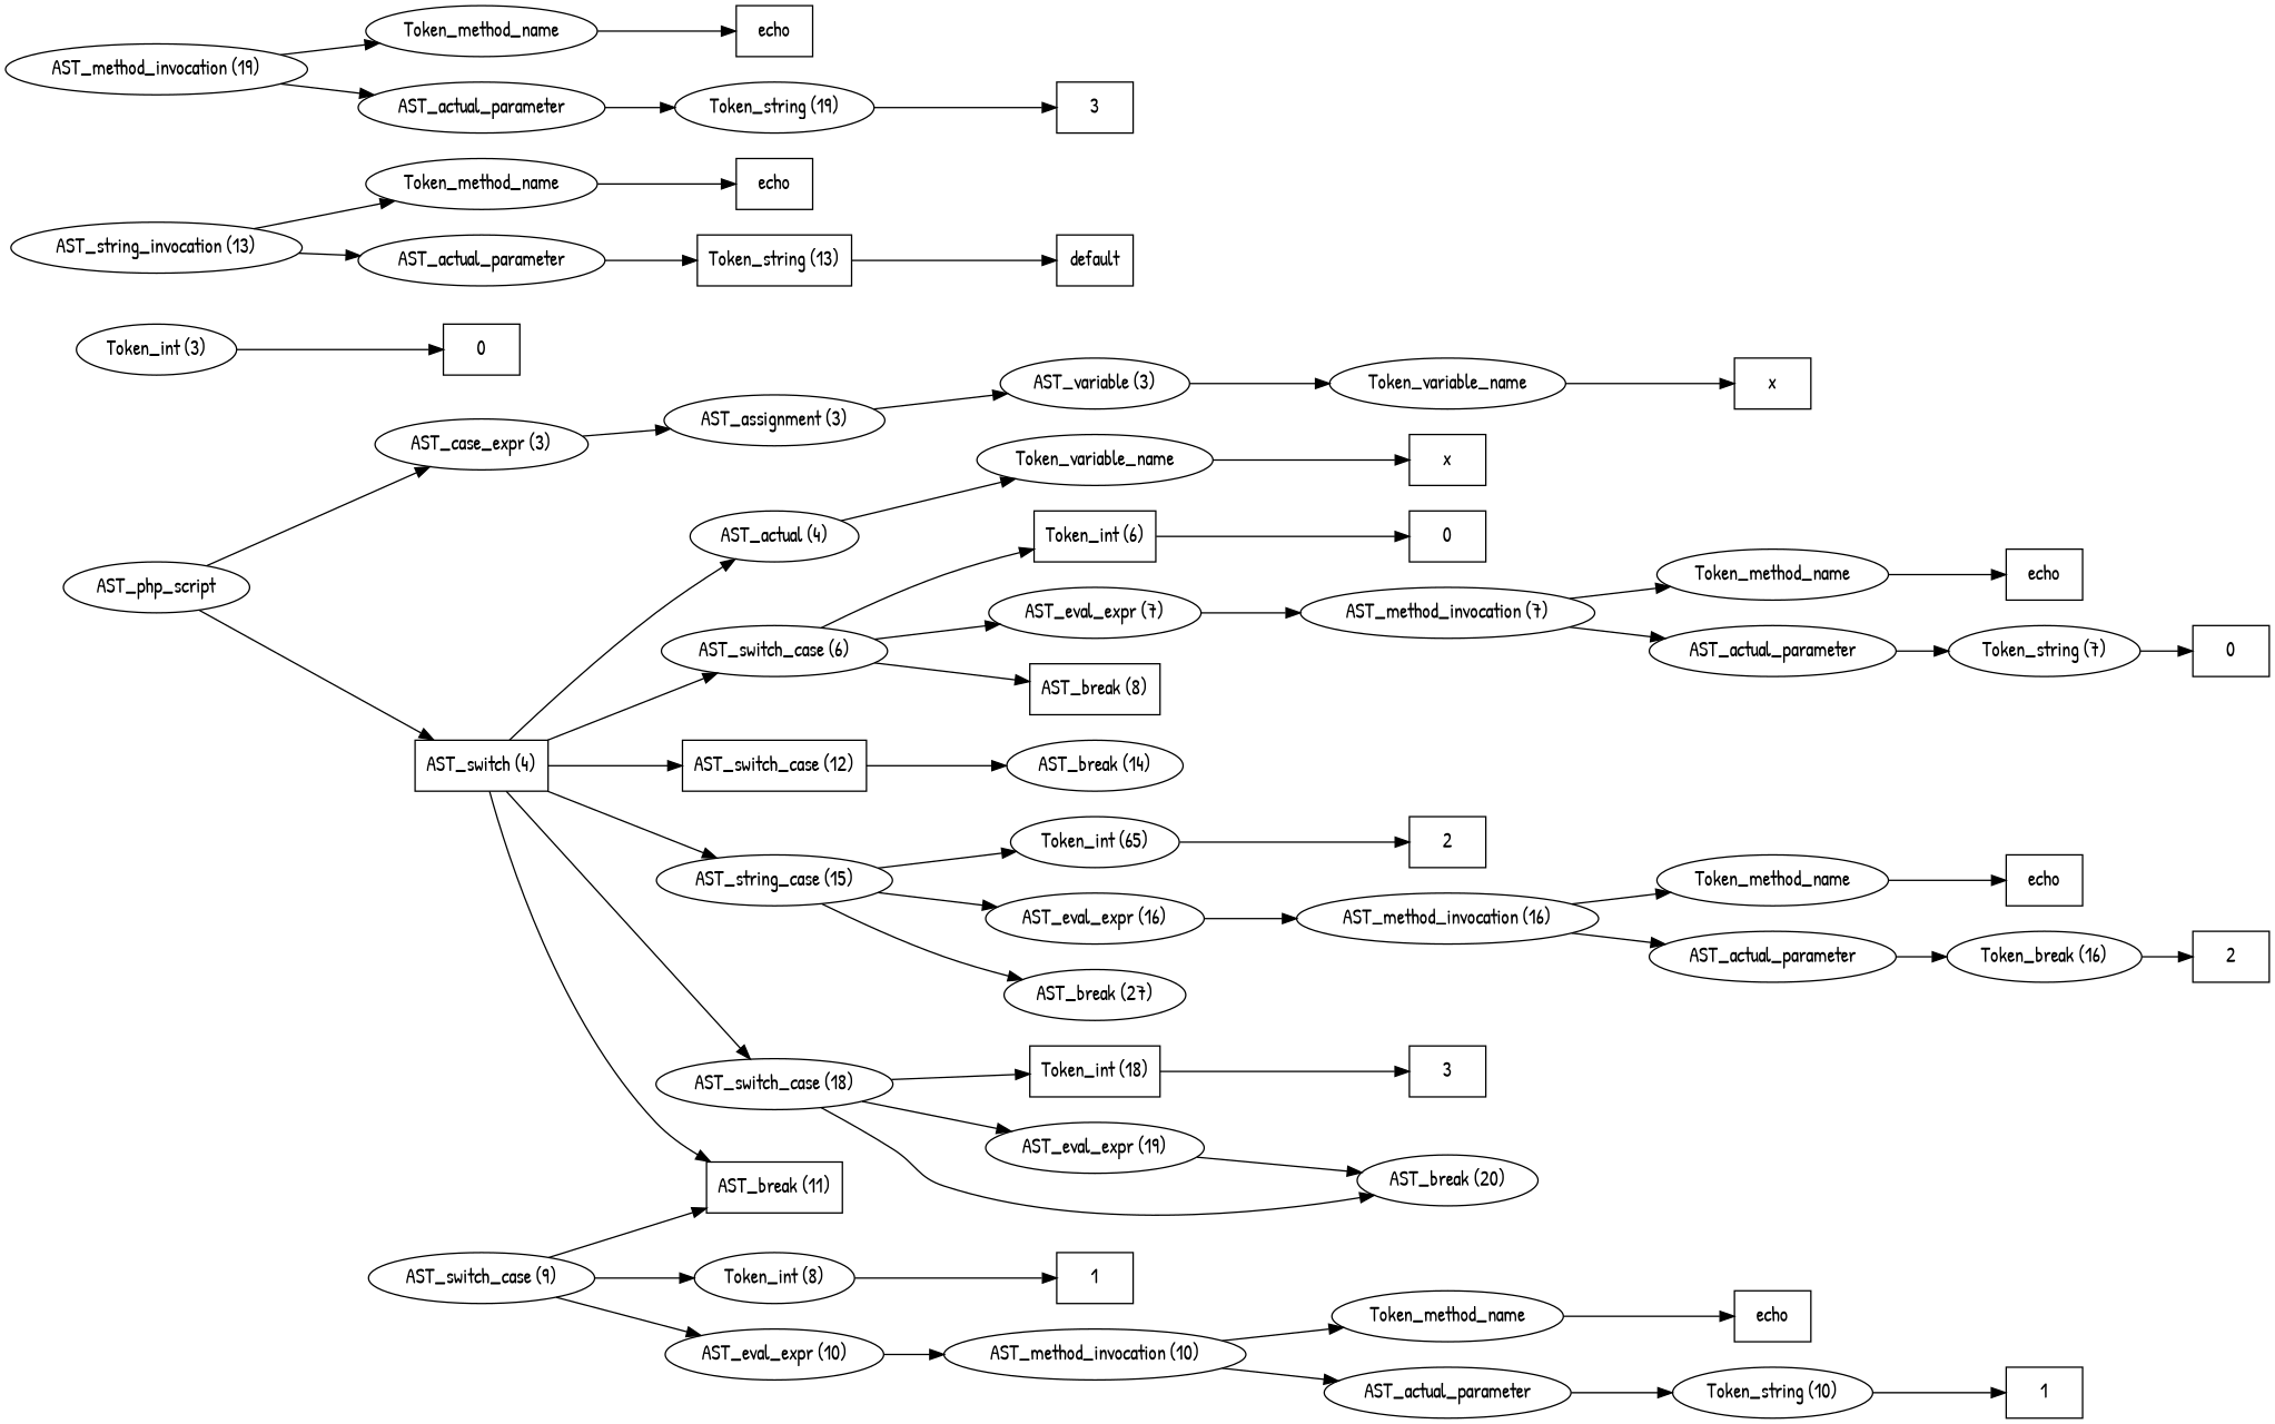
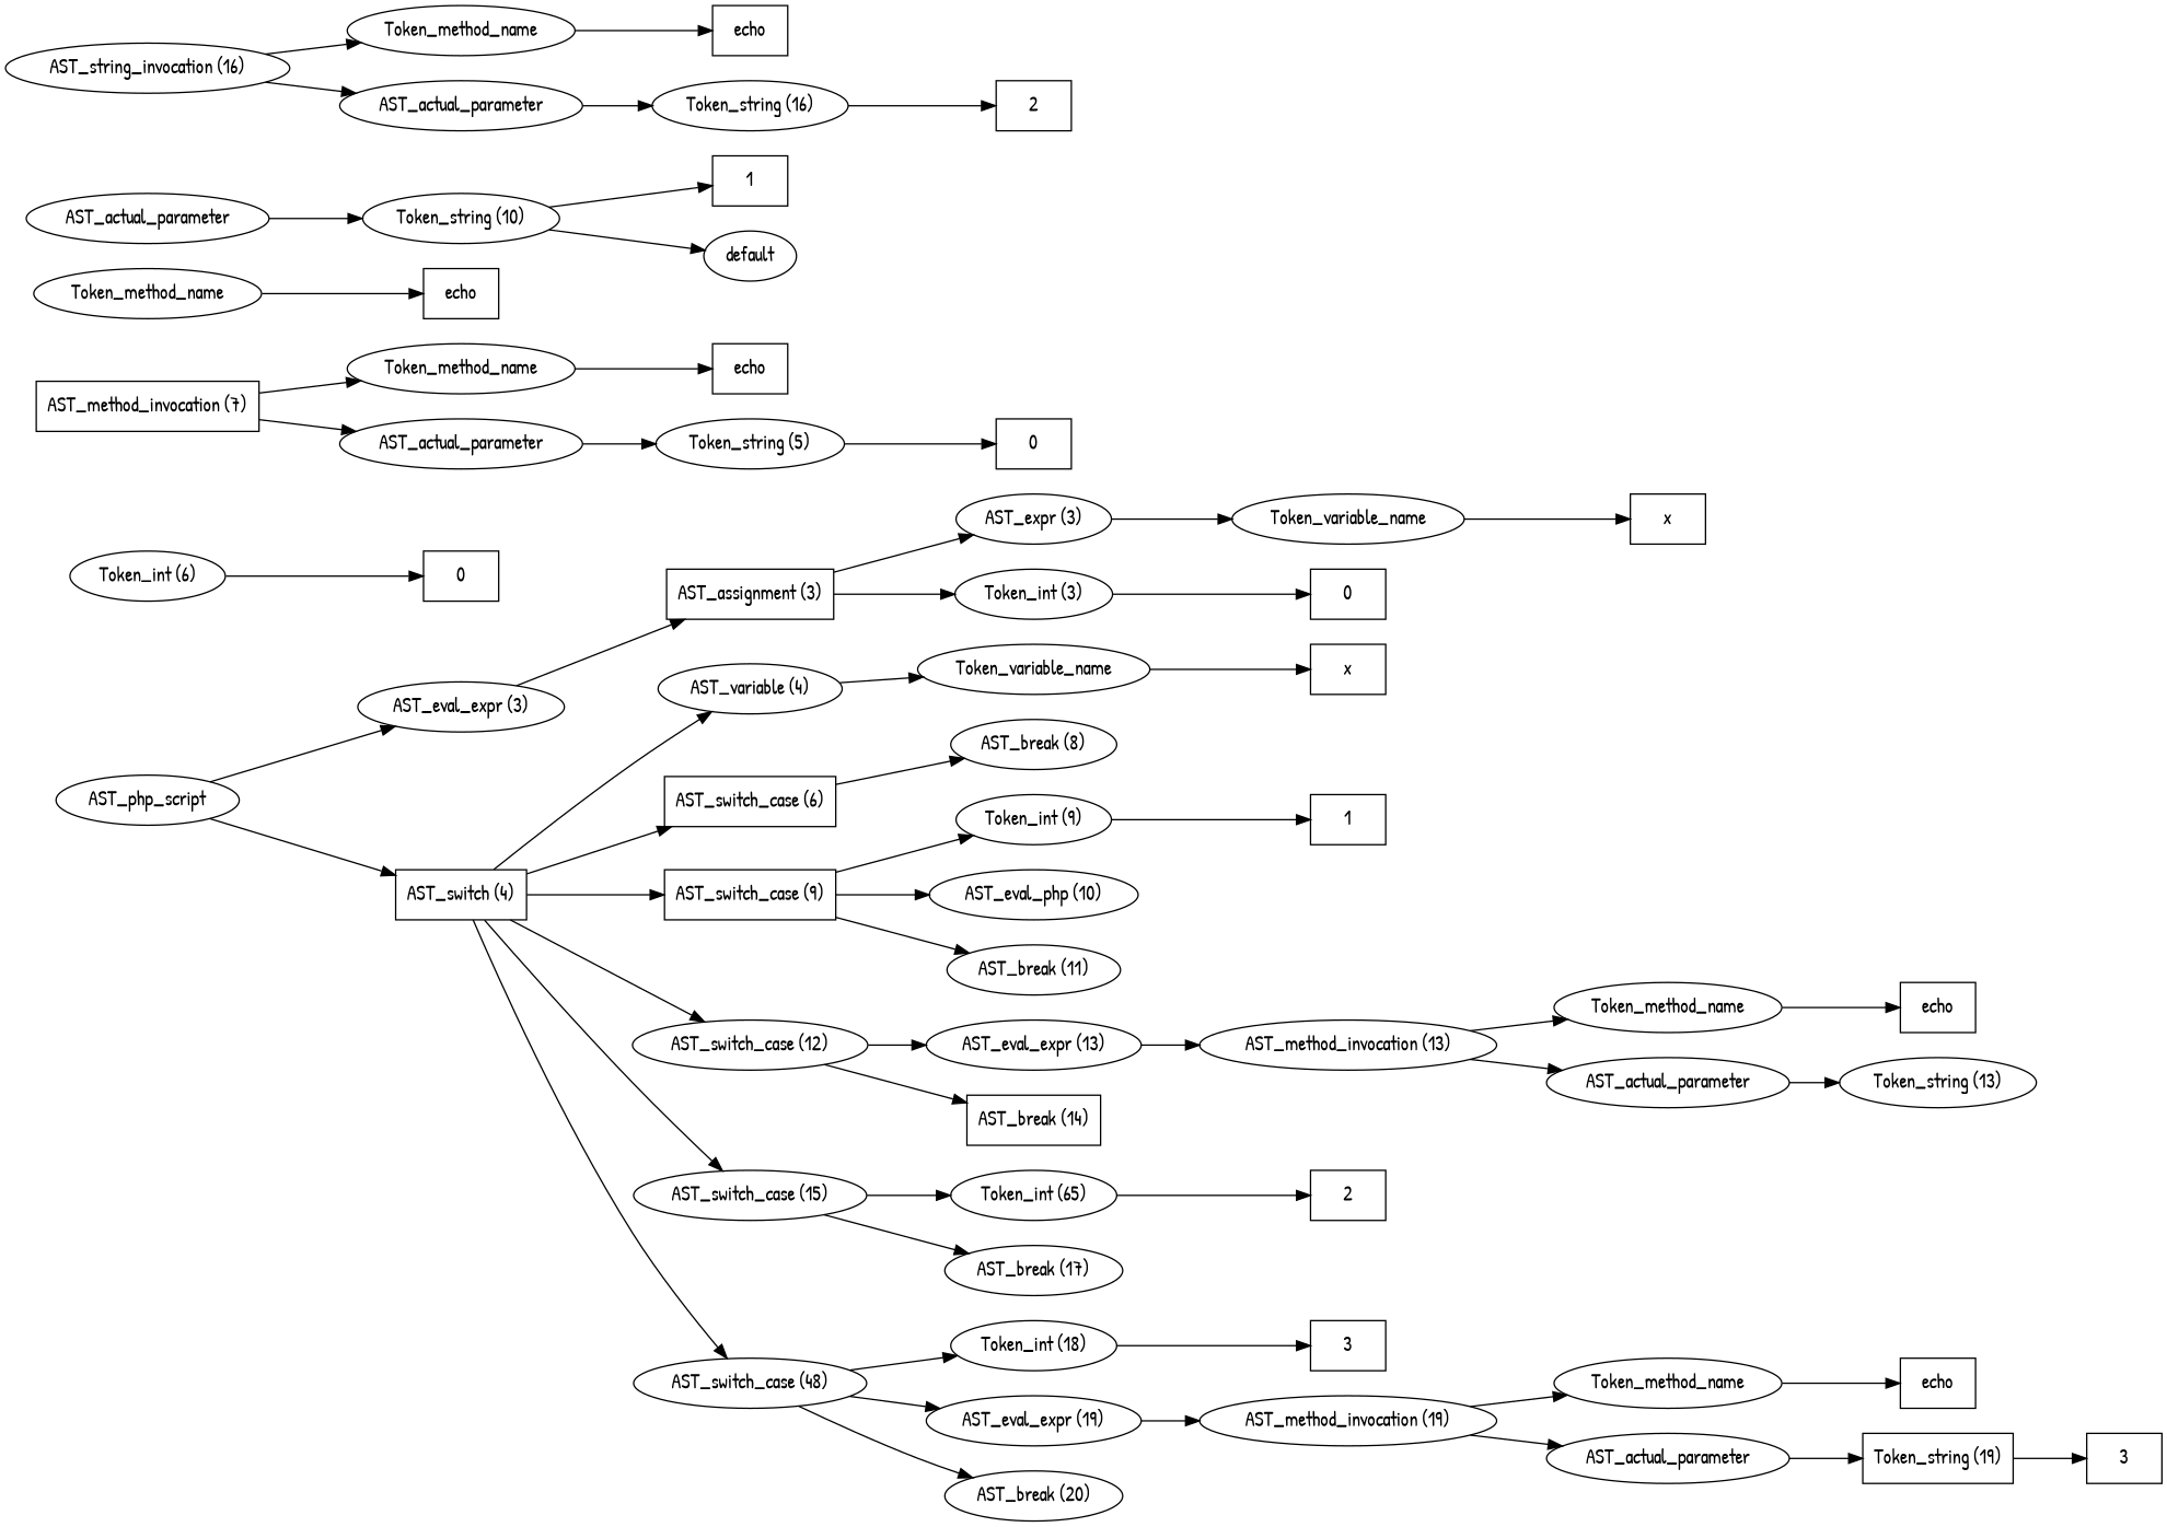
  digraph {
    fontname="Patrick Hand"
    rankdir=LR
    node [fontname="Patrick Hand"]
    edge [fontname="Patrick Hand"]
    n1 [label=AST_php_script]
-   n2 [label="AST_case_expr (3)"]
+   n2 [label="AST_eval_expr (3)"]
    n3 [label="AST_switch (4)" shape=box]
-   n4 [label="AST_assignment (3)"]
-   n5 [label="AST_actual (4)"]
-   n6 [label="AST_switch_case (6)"]
-   n7 [label="AST_switch_case (9)"]
-   n8 [label="AST_switch_case (12)" shape=box]
-   n9 [label="AST_string_case (15)"]
-   n10 [label="AST_switch_case (18)"]
-   n11 [label="AST_variable (3)"]
+   n4 [label="AST_assignment (3)" shape=box]
+   n5 [label="AST_variable (4)"]
+   n6 [label="AST_switch_case (6)" shape=box]
+   n7 [label="AST_switch_case (9)" shape=box]
+   n8 [label="AST_switch_case (12)"]
+   n9 [label="AST_switch_case (15)"]
+   n10 [label="AST_switch_case (48)"]
+   n11 [label="AST_expr (3)"]
    n12 [label="Token_int (3)"]
    n13 [label=Token_variable_name]
    n14 [label=0 shape=box]
    n15 [label=x shape=box]
    n16 [label=Token_variable_name]
-   n17 [label="Token_int (6)" shape=box]
-   n18 [label="AST_eval_expr (7)"]
-   n19 [label="AST_break (8)" shape=box]
-   n20 [label="Token_int (8)"]
-   n21 [label="AST_eval_expr (10)"]
-   n22 [label="AST_break (11)" shape=box]
-   n24 [label="AST_break (14)"]
+   n17 [label="Token_int (6)"]
+   n19 [label="AST_break (8)"]
+   n20 [label="Token_int (9)"]
+   n21 [label="AST_eval_php (10)"]
+   n22 [label="AST_break (11)"]
+   n23 [label="AST_eval_expr (13)"]
+   n24 [label="AST_break (14)" shape=box]
    n25 [label="Token_int (65)"]
-   n26 [label="AST_eval_expr (16)"]
-   n27 [label="AST_break (27)"]
-   n28 [label="Token_int (18)" shape=box]
+   n27 [label="AST_break (17)"]
+   n28 [label="Token_int (18)"]
    n29 [label="AST_eval_expr (19)"]
    n30 [label="AST_break (20)"]
    n31 [label=x shape=box]
    n32 [label=0 shape=box]
-   n33 [label="AST_method_invocation (7)"]
+   n33 [label="AST_method_invocation (7)" shape=box]
    n34 [label=Token_method_name]
    n35 [label=AST_actual_parameter]
    n36 [label=echo shape=box]
-   n37 [label="Token_string (7)"]
+   n37 [label="Token_string (5)"]
    n38 [label=0 shape=box]
    n39 [label=1 shape=box]
-   n40 [label="AST_method_invocation (10)"]
    n41 [label=Token_method_name]
    n42 [label=AST_actual_parameter]
    n43 [label=echo shape=box]
    n44 [label="Token_string (10)"]
    n45 [label=1 shape=box]
-   n46 [label="AST_string_invocation (13)"]
+   n46 [label="AST_method_invocation (13)"]
    n47 [label=Token_method_name]
    n48 [label=AST_actual_parameter]
    n49 [label=echo shape=box]
-   n50 [label="Token_string (13)" shape=box]
-   n51 [label=default shape=box]
+   n50 [label="Token_string (13)"]
+   n51 [label=default shape=ellipse]
    n52 [label=2 shape=box]
-   n53 [label="AST_method_invocation (16)"]
+   n53 [label="AST_string_invocation (16)"]
    n54 [label=Token_method_name]
    n55 [label=AST_actual_parameter]
    n56 [label=echo shape=box]
-   n57 [label="Token_break (16)"]
+   n57 [label="Token_string (16)"]
    n58 [label=2 shape=box]
    n59 [label=3 shape=box]
    n60 [label="AST_method_invocation (19)"]
    n61 [label=Token_method_name]
    n62 [label=AST_actual_parameter]
    n63 [label=echo shape=box]
-   n64 [label="Token_string (19)"]
+   n64 [label="Token_string (19)" shape=box]
    n65 [label=3 shape=box]
    n1 -> n2
    n1 -> n3
    n2 -> n4
    n3 -> n5
    n3 -> n6
-   n3 -> n22
+   n3 -> n7
    n3 -> n8
    n3 -> n9
    n3 -> n10
    n4 -> n11
+   n4 -> n12
    n5 -> n16
-   n6 -> n17
-   n6 -> n18
    n6 -> n19
    n7 -> n20
    n7 -> n21
    n7 -> n22
+   n8 -> n23
    n8 -> n24
    n9 -> n25
-   n9 -> n26
    n9 -> n27
    n10 -> n28
    n10 -> n29
    n10 -> n30
    n11 -> n13
    n12 -> n14
    n13 -> n15
    n16 -> n31
    n17 -> n32
-   n18 -> n33
    n20 -> n39
-   n21 -> n40
+   n23 -> n46
    n25 -> n52
-   n26 -> n53
    n28 -> n59
-   n29 -> n30
+   n29 -> n60
    n33 -> n34
    n33 -> n35
    n34 -> n36
    n35 -> n37
    n37 -> n38
-   n40 -> n41
-   n40 -> n42
    n41 -> n43
    n42 -> n44
    n44 -> n45
    n46 -> n47
    n46 -> n48
    n47 -> n49
    n48 -> n50
-   n50 -> n51
+   n44 -> n51
    n53 -> n54
    n53 -> n55
    n54 -> n56
    n55 -> n57
    n57 -> n58
    n60 -> n61
    n60 -> n62
    n61 -> n63
    n62 -> n64
    n64 -> n65
  }
